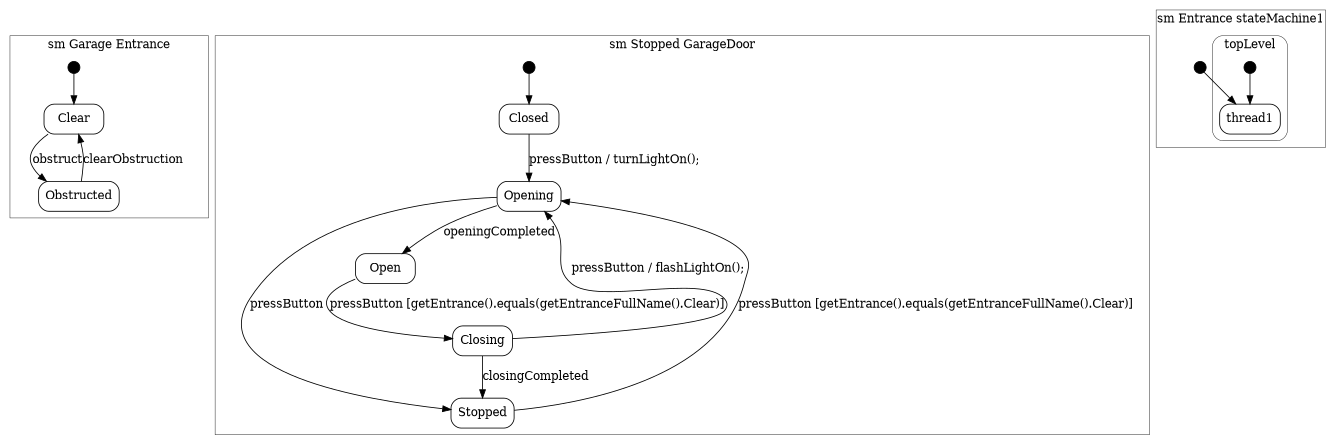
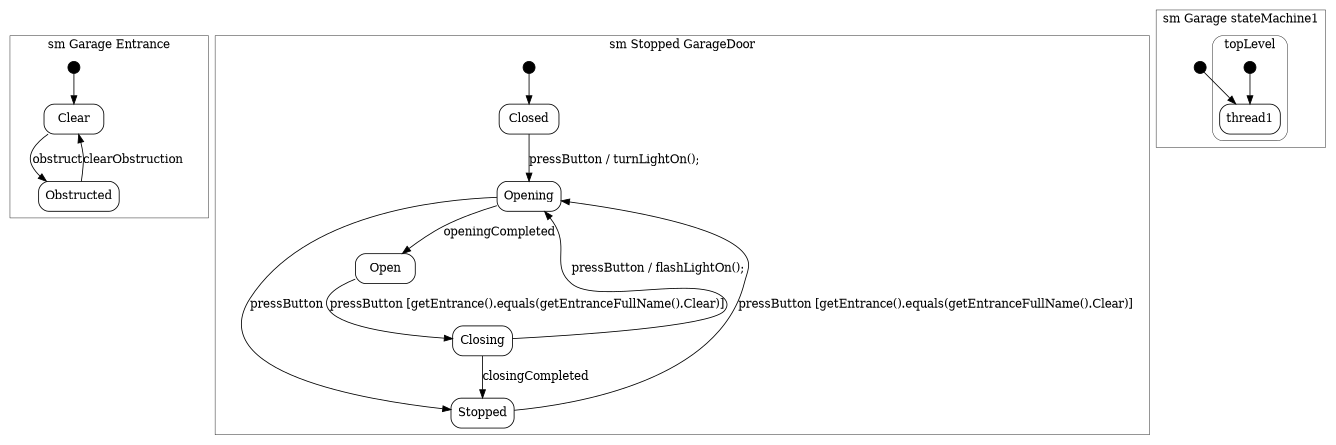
  digraph {
    compound=true
    node [fillcolor=black shape=rectangle style=rounded]
    start_Garage_Entrance [shape=point width=0.2]
    n2 [label=Clear width=1]
    n3 [label=Obstructed width=1]
    start_Garage_GarageDoor [shape=point width=0.2]
    n5 [label=Closed width=1]
    n6 [label=Opening width=1]
    n7 [label=Open width=1]
    n8 [label=Closing width=1]
    n9 [label=Stopped width=1]
    start_Garage_topLevel [shape=point width=0.2]
    n11 [label=thread1 width=1]
    start_Garage_stateMachine1 [shape=point width=0.2]
    subgraph cluster_1 {
      label="sm Garage Entrance"
      penwidth=0.5
      start_Garage_Entrance
      n2
      n3
    }
    subgraph cluster_2 {
      label="sm Stopped GarageDoor"
      penwidth=0.5
      start_Garage_GarageDoor
      n5
      n6
      n7
      n8
      n9
    }
    subgraph cluster_3 {
-     label="sm Entrance stateMachine1"
+     label="sm Garage stateMachine1"
      penwidth=0.5
      start_Garage_stateMachine1
      subgraph cluster_4 {
        label=topLevel
        penwidth=0.5
        style=rounded
        start_Garage_topLevel
        n11
      }
    }
    start_Garage_Entrance -> n2
    n2 -> n3 [label=obstruct]
    n3 -> n2 [label=clearObstruction]
    start_Garage_GarageDoor -> n5
    n5 -> n6 [label="pressButton / turnLightOn();"]
    n6 -> n7 [label=openingCompleted]
    n6 -> n9 [label=pressButton]
    n7 -> n8 [label="pressButton [getEntrance().equals(getEntranceFullName().Clear)]"]
    n8 -> n6 [label="pressButton / flashLightOn();"]
    n8 -> n9 [label=closingCompleted]
    n9 -> n6 [label="pressButton [getEntrance().equals(getEntranceFullName().Clear)]"]
    start_Garage_topLevel -> n11
    start_Garage_stateMachine1 -> n11
  }
